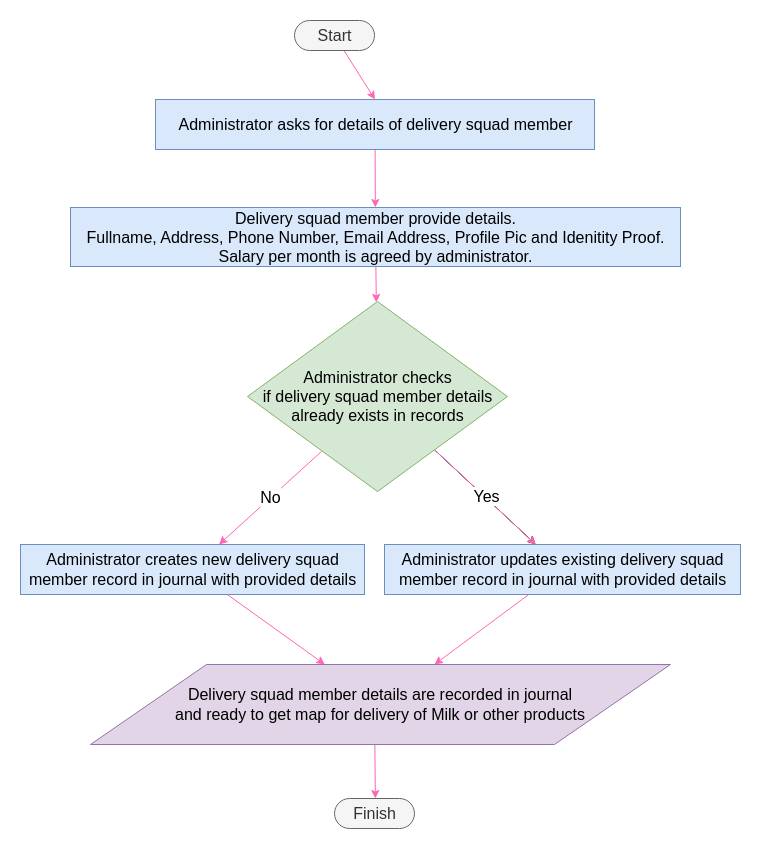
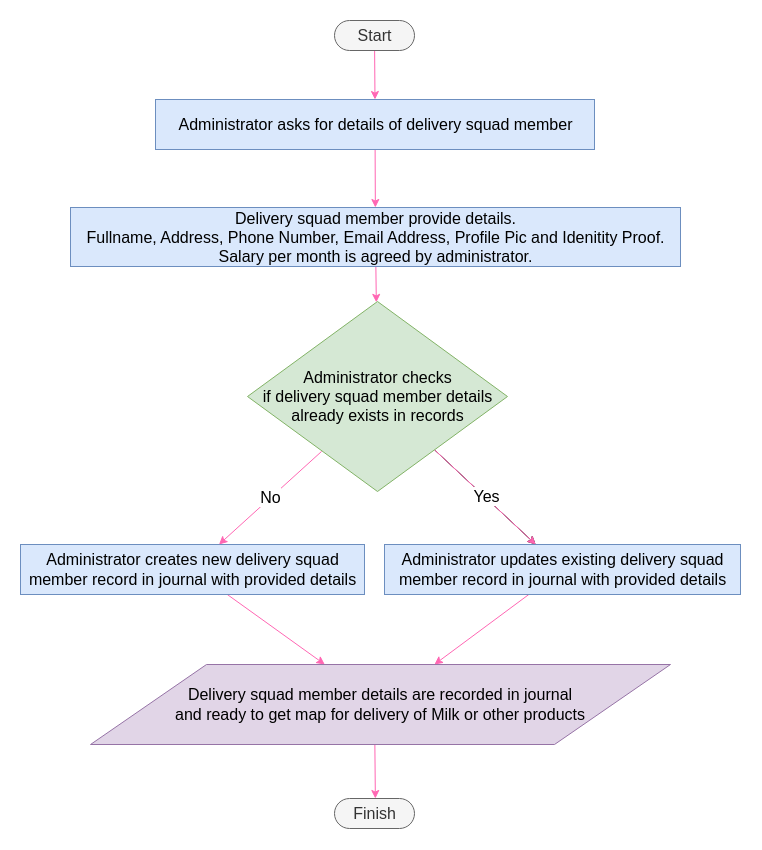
  <mxCell id="0" />
  <mxCell id="1" parent="0" />
  <mxCell id="2" value="" style="edgeStyle=none;html=1;fontSize=16;entryX=0.5;entryY=0;entryDx=0;entryDy=0;strokeColor=#FF66B3;" parent="1" source="3" target="19" edge="1"><mxGeometry relative="1" as="geometry" /></mxCell>
- <mxCell id="3" value="&lt;font style=&quot;font-size: 16px;&quot;&gt;Start&lt;/font&gt;" style="html=1;dashed=0;whitespace=wrap;shape=mxgraph.dfd.start;fillColor=#f5f5f5;fontColor=#333333;strokeColor=#666666;fontSize=16;" parent="1" vertex="1"><mxGeometry x="294" y="20" width="80" height="30" as="geometry" /></mxCell>
+ <mxCell id="3" value="&lt;font style=&quot;font-size: 16px;&quot;&gt;Start&lt;/font&gt;" style="html=1;dashed=0;whitespace=wrap;shape=mxgraph.dfd.start;fillColor=#f5f5f5;fontColor=#333333;strokeColor=#666666;fontSize=16;" parent="1" vertex="1"><mxGeometry x="334" y="20" width="80" height="30" as="geometry" /></mxCell>
  <mxCell id="4" value="" style="edgeStyle=none;html=1;fontSize=16;strokeColor=#FF66B3;" parent="1" source="5" target="9" edge="1"><mxGeometry relative="1" as="geometry" /></mxCell>
  <mxCell id="5" value="&lt;span class=&quot;nodeLabel&quot; style=&quot;font-size: 16px;&quot;&gt;Delivery squad member provide details. &lt;br style=&quot;font-size: 16px;&quot;&gt; Fullname, Address, Phone Number, Email Address, Profile Pic and Idenitity Proof. &lt;br style=&quot;font-size: 16px;&quot;&gt; Salary per month is agreed by administrator.&lt;/span&gt;" style="html=1;dashed=0;whitespace=wrap;fillColor=#dae8fc;strokeColor=#6c8ebf;fontSize=16;" parent="1" vertex="1"><mxGeometry x="70" y="207" width="610" height="59" as="geometry" /></mxCell>
  <mxCell id="6" value="" style="edgeStyle=none;html=1;fontSize=16;" parent="1" source="9" target="13" edge="1"><mxGeometry relative="1" as="geometry" /></mxCell>
  <mxCell id="7" value="" style="edgeStyle=none;html=1;fontSize=16;strokeColor=#FF66B3;" parent="1" source="9" target="13" edge="1"><mxGeometry relative="1" as="geometry" /></mxCell>
  <mxCell id="8" value="Yes" style="edgeLabel;html=1;align=center;verticalAlign=middle;resizable=0;points=[];fontSize=16;" parent="7" vertex="1" connectable="0"><mxGeometry x="-0.002" y="1" relative="1" as="geometry"><mxPoint as="offset" /></mxGeometry></mxCell>
  <mxCell id="9" value="&lt;span class=&quot;nodeLabel&quot; style=&quot;font-size: 16px;&quot;&gt;Administrator checks &lt;br style=&quot;font-size: 16px;&quot;&gt; if delivery squad member details &lt;br style=&quot;font-size: 16px;&quot;&gt; already exists in records&lt;/span&gt;" style="shape=rhombus;html=1;dashed=0;whitespace=wrap;perimeter=rhombusPerimeter;fillColor=#d5e8d4;strokeColor=#82b366;fontSize=16;" parent="1" vertex="1"><mxGeometry x="247" y="301" width="260" height="190" as="geometry" /></mxCell>
  <mxCell id="10" value="" style="edgeStyle=none;html=1;fontSize=16;strokeColor=#FF66B3;" parent="1" source="11" target="15" edge="1"><mxGeometry relative="1" as="geometry" /></mxCell>
  <mxCell id="11" value="&lt;span class=&quot;nodeLabel&quot; style=&quot;font-size: 16px;&quot;&gt;Administrator creates new delivery squad &lt;br style=&quot;font-size: 16px;&quot;&gt;member record in journal with provided details&lt;/span&gt;" style="html=1;dashed=0;whitespace=wrap;fillColor=#dae8fc;strokeColor=#6c8ebf;fontSize=16;" parent="1" vertex="1"><mxGeometry x="20" y="544" width="344" height="50" as="geometry" /></mxCell>
  <mxCell id="12" value="" style="edgeStyle=none;html=1;fontSize=16;strokeColor=#FF66B3;" parent="1" source="13" target="15" edge="1"><mxGeometry relative="1" as="geometry" /></mxCell>
  <mxCell id="13" value="&lt;span class=&quot;nodeLabel&quot; style=&quot;font-size: 16px;&quot;&gt;Administrator updates existing delivery squad &lt;br style=&quot;font-size: 16px;&quot;&gt;member record in journal with provided details&lt;/span&gt;" style="html=1;dashed=0;whitespace=wrap;fillColor=#dae8fc;strokeColor=#6c8ebf;fontSize=16;" parent="1" vertex="1"><mxGeometry x="384" y="544" width="356" height="50" as="geometry" /></mxCell>
  <mxCell id="14" value="" style="edgeStyle=none;html=1;fontSize=16;strokeColor=#FF66B3;" parent="1" edge="1"><mxGeometry relative="1" as="geometry"><mxPoint x="374.367" y="744" as="sourcePoint" /><mxPoint x="374.862" y="798" as="targetPoint" /></mxGeometry></mxCell>
  <mxCell id="15" value="&lt;span class=&quot;nodeLabel&quot; style=&quot;font-size: 16px;&quot;&gt;Delivery squad member details are recorded in journal &lt;br style=&quot;font-size: 16px;&quot;&gt; and ready to get map for delivery of Milk or other products&lt;/span&gt;" style="shape=parallelogram;perimeter=parallelogramPerimeter;whiteSpace=wrap;html=1;dashed=0;fillColor=#e1d5e7;strokeColor=#9673a6;fontSize=16;" parent="1" vertex="1"><mxGeometry x="90" y="664" width="580" height="80" as="geometry" /></mxCell>
  <mxCell id="16" value="Finish" style="html=1;dashed=0;whitespace=wrap;shape=mxgraph.dfd.start;fillColor=#f5f5f5;fontColor=#333333;strokeColor=#666666;fontSize=16;" parent="1" vertex="1"><mxGeometry x="334" y="798" width="80" height="30" as="geometry" /></mxCell>
  <mxCell id="17" value="No" style="edgeStyle=none;html=1;entryX=0.577;entryY=0;entryDx=0;entryDy=0;entryPerimeter=0;exitX=0.285;exitY=0.789;exitDx=0;exitDy=0;exitPerimeter=0;fontSize=16;strokeColor=#FF66B3;" parent="1" source="9" target="11" edge="1"><mxGeometry relative="1" as="geometry"><mxPoint x="424.606" y="455.468" as="sourcePoint" /><mxPoint x="503.885" y="554" as="targetPoint" /></mxGeometry></mxCell>
  <mxCell id="18" value="" style="edgeStyle=none;html=1;fontSize=16;strokeColor=#FF66B3;" parent="1" source="19" target="5" edge="1"><mxGeometry relative="1" as="geometry" /></mxCell>
  <mxCell id="19" value="&lt;span class=&quot;nodeLabel&quot; style=&quot;font-size: 16px;&quot;&gt;Administrator asks for details of delivery squad member&lt;/span&gt;" style="html=1;dashed=0;whitespace=wrap;fillColor=#dae8fc;strokeColor=#6c8ebf;fontSize=16;" parent="1" vertex="1"><mxGeometry x="155" y="99" width="439" height="50" as="geometry" /></mxCell>
